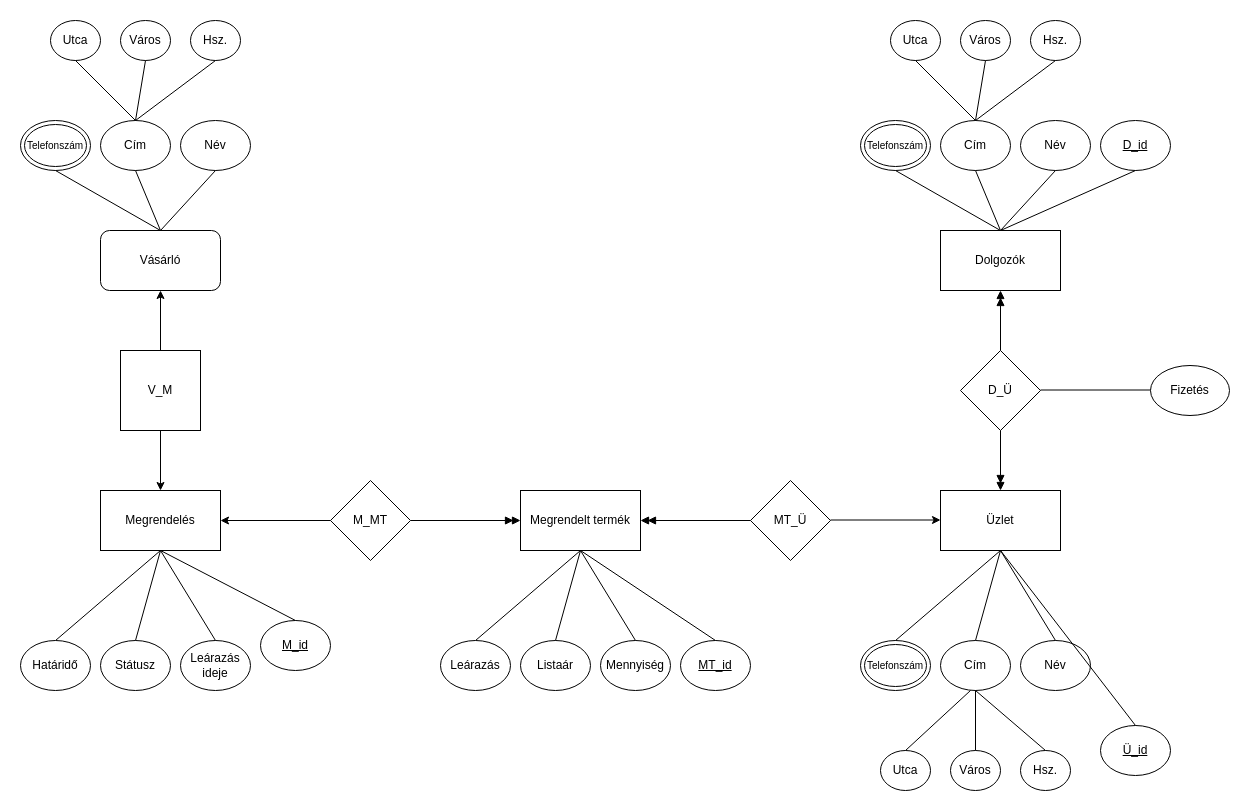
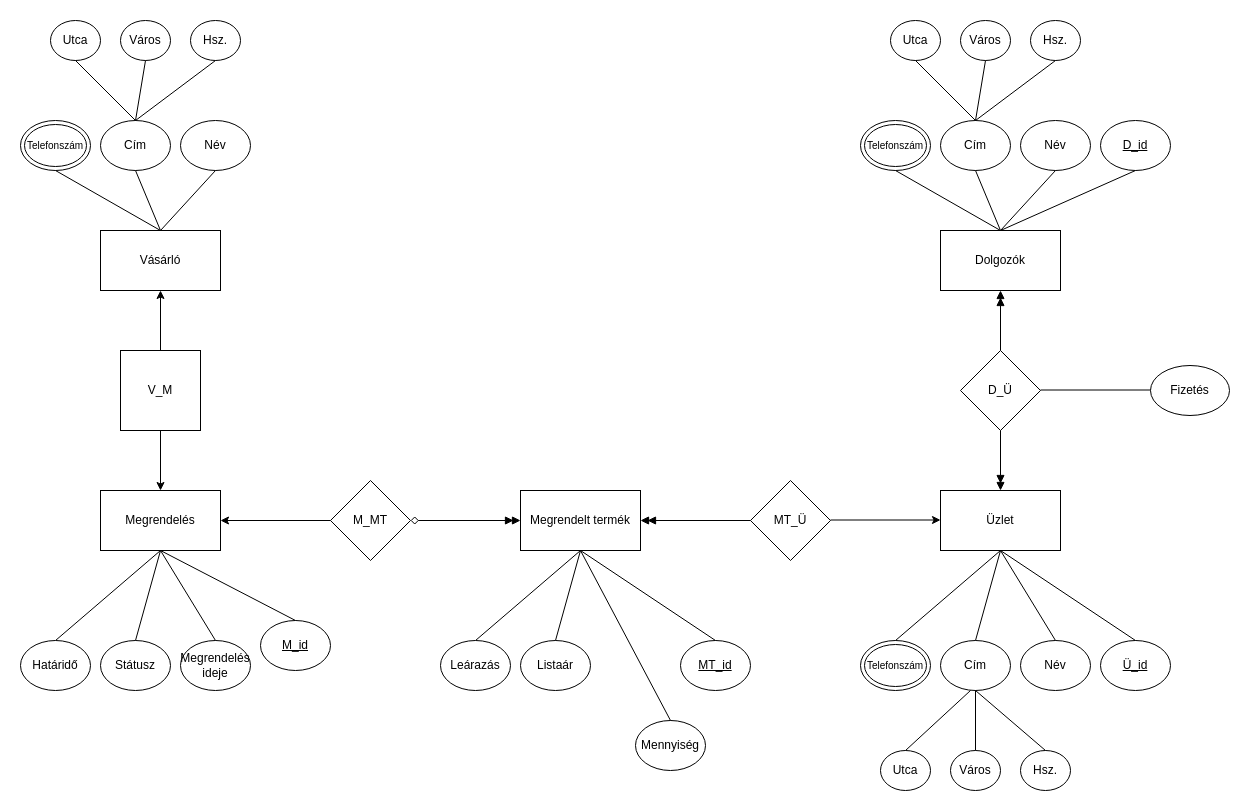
  <mxCell id="0" />
  <mxCell id="1" parent="0" />
- <mxCell id="2" value="&lt;div&gt;Vásárló&lt;/div&gt;" style="whiteSpace=wrap;html=1;rounded=1;" parent="1" vertex="1"><mxGeometry x="100" y="230" width="120" height="60" as="geometry" /></mxCell>
+ <mxCell id="2" value="&lt;div&gt;Vásárló&lt;/div&gt;" style="rounded=0;whiteSpace=wrap;html=1;" parent="1" vertex="1"><mxGeometry x="100" y="230" width="120" height="60" as="geometry" /></mxCell>
  <mxCell id="3" value="Megrendelés" style="rounded=0;whiteSpace=wrap;html=1;" parent="1" vertex="1"><mxGeometry x="100" y="490" width="120" height="60" as="geometry" /></mxCell>
- <mxCell id="4" value="" style="edgeStyle=orthogonalEdgeStyle;rounded=0;orthogonalLoop=1;jettySize=auto;html=1;startArrow=doubleBlock;startFill=1;endArrow=none;endFill=0;" parent="1" source="5" target="9" edge="1"><mxGeometry relative="1" as="geometry" /></mxCell>
+ <mxCell id="4" value="" style="edgeStyle=orthogonalEdgeStyle;rounded=0;orthogonalLoop=1;jettySize=auto;html=1;startArrow=doubleBlock;startFill=1;endArrow=diamond;endFill=0;" parent="1" source="5" target="9" edge="1"><mxGeometry relative="1" as="geometry" /></mxCell>
  <mxCell id="5" value="Megrendelt termék" style="rounded=0;whiteSpace=wrap;html=1;" parent="1" vertex="1"><mxGeometry x="520" y="490" width="120" height="60" as="geometry" /></mxCell>
  <mxCell id="6" value="Üzlet" style="rounded=0;whiteSpace=wrap;html=1;" parent="1" vertex="1"><mxGeometry x="940" y="490" width="120" height="60" as="geometry" /></mxCell>
  <mxCell id="7" value="Dolgozók" style="rounded=0;whiteSpace=wrap;html=1;" parent="1" vertex="1"><mxGeometry x="940" y="230" width="120" height="60" as="geometry" /></mxCell>
  <mxCell id="8" value="V_M" style="whiteSpace=wrap;html=1;rounded=0;" parent="1" vertex="1"><mxGeometry x="120" y="350" width="80" height="80" as="geometry" /></mxCell>
  <mxCell id="9" value="M_MT" style="rhombus;whiteSpace=wrap;html=1;" parent="1" vertex="1"><mxGeometry x="330" y="480" width="80" height="80" as="geometry" /></mxCell>
  <mxCell id="10" value="MT_Ü" style="rhombus;whiteSpace=wrap;html=1;" parent="1" vertex="1"><mxGeometry x="750" y="480" width="80" height="80" as="geometry" /></mxCell>
  <mxCell id="11" value="D_Ü" style="rhombus;whiteSpace=wrap;html=1;" parent="1" vertex="1"><mxGeometry x="960" y="350" width="80" height="80" as="geometry" /></mxCell>
  <mxCell id="12" value="Fizetés" style="ellipse;whiteSpace=wrap;html=1;" parent="1" vertex="1"><mxGeometry x="1150" y="365" width="79" height="50" as="geometry" /></mxCell>
  <mxCell id="13" value="" style="endArrow=classic;html=1;rounded=0;entryX=0.5;entryY=1;entryDx=0;entryDy=0;exitX=0.5;exitY=0;exitDx=0;exitDy=0;endFill=1;" parent="1" source="8" target="2" edge="1"><mxGeometry width="50" height="50" relative="1" as="geometry"><mxPoint x="500" y="520" as="sourcePoint" /><mxPoint x="550" y="470" as="targetPoint" /></mxGeometry></mxCell>
  <mxCell id="14" value="" style="endArrow=none;html=1;rounded=0;entryX=0.5;entryY=1;entryDx=0;entryDy=0;exitX=0.5;exitY=0;exitDx=0;exitDy=0;startArrow=classic;startFill=1;" parent="1" source="3" target="8" edge="1"><mxGeometry width="50" height="50" relative="1" as="geometry"><mxPoint x="500" y="520" as="sourcePoint" /><mxPoint x="550" y="470" as="targetPoint" /></mxGeometry></mxCell>
  <mxCell id="15" value="" style="endArrow=classic;html=1;rounded=0;entryX=1;entryY=0.5;entryDx=0;entryDy=0;endFill=1;" parent="1" target="3" edge="1"><mxGeometry width="50" height="50" relative="1" as="geometry"><mxPoint x="330" y="520" as="sourcePoint" /><mxPoint x="550" y="470" as="targetPoint" /></mxGeometry></mxCell>
  <mxCell id="16" value="" style="endArrow=doubleBlock;html=1;rounded=0;entryX=1;entryY=0.5;entryDx=0;entryDy=0;exitX=0;exitY=0.5;exitDx=0;exitDy=0;startArrow=none;startFill=0;endFill=1;" parent="1" source="10" edge="1" target="5"><mxGeometry width="50" height="50" relative="1" as="geometry"><mxPoint x="740" y="519.5" as="sourcePoint" /><mxPoint x="630" y="519.5" as="targetPoint" /></mxGeometry></mxCell>
  <mxCell id="17" value="" style="endArrow=none;html=1;rounded=0;entryX=1;entryY=0.5;entryDx=0;entryDy=0;startArrow=classic;startFill=1;" parent="1" edge="1"><mxGeometry width="50" height="50" relative="1" as="geometry"><mxPoint x="940" y="519.5" as="sourcePoint" /><mxPoint x="830" y="519.5" as="targetPoint" /></mxGeometry></mxCell>
  <mxCell id="18" value="" style="endArrow=doubleBlock;html=1;rounded=0;entryX=0.5;entryY=0;entryDx=0;entryDy=0;exitX=0.5;exitY=1;exitDx=0;exitDy=0;startArrow=none;startFill=0;endFill=1;" parent="1" source="11" target="6" edge="1"><mxGeometry width="50" height="50" relative="1" as="geometry"><mxPoint x="370" y="560" as="sourcePoint" /><mxPoint x="260" y="560" as="targetPoint" /></mxGeometry></mxCell>
  <mxCell id="19" value="" style="endArrow=none;html=1;rounded=0;entryX=0.5;entryY=0;entryDx=0;entryDy=0;exitX=0.5;exitY=1;exitDx=0;exitDy=0;startArrow=doubleBlock;startFill=1;" parent="1" source="7" target="11" edge="1"><mxGeometry width="50" height="50" relative="1" as="geometry"><mxPoint x="980" y="320" as="sourcePoint" /><mxPoint x="270" y="570" as="targetPoint" /></mxGeometry></mxCell>
  <mxCell id="20" value="" style="endArrow=none;html=1;rounded=0;entryX=1;entryY=0.5;entryDx=0;entryDy=0;" parent="1" edge="1"><mxGeometry width="50" height="50" relative="1" as="geometry"><mxPoint x="1150" y="389.5" as="sourcePoint" /><mxPoint x="1040" y="389.5" as="targetPoint" /></mxGeometry></mxCell>
  <mxCell id="21" value="Név" style="ellipse;whiteSpace=wrap;html=1;" vertex="1" parent="1"><mxGeometry x="180" y="120" width="70" height="50" as="geometry" /></mxCell>
  <mxCell id="22" value="Cím" style="ellipse;whiteSpace=wrap;html=1;" vertex="1" parent="1"><mxGeometry x="100" y="120" width="70" height="50" as="geometry" /></mxCell>
  <mxCell id="23" value="&lt;font style=&quot;font-size: 10px;&quot;&gt;Telefonszám&lt;/font&gt;" style="ellipse;shape=doubleEllipse;whiteSpace=wrap;html=1;" vertex="1" parent="1"><mxGeometry x="20" y="120" width="70" height="50" as="geometry" /></mxCell>
  <mxCell id="24" value="Utca" style="ellipse;whiteSpace=wrap;html=1;" vertex="1" parent="1"><mxGeometry x="50" y="20" width="50" height="40" as="geometry" /></mxCell>
  <mxCell id="25" value="Város" style="ellipse;whiteSpace=wrap;html=1;" vertex="1" parent="1"><mxGeometry x="120" y="20" width="50" height="40" as="geometry" /></mxCell>
  <mxCell id="26" value="Hsz." style="ellipse;whiteSpace=wrap;html=1;" vertex="1" parent="1"><mxGeometry x="190" y="20" width="50" height="40" as="geometry" /></mxCell>
  <mxCell id="27" value="" style="endArrow=none;html=1;rounded=0;entryX=0.5;entryY=0;entryDx=0;entryDy=0;exitX=0.5;exitY=1;exitDx=0;exitDy=0;" edge="1" parent="1" source="24" target="22"><mxGeometry width="50" height="50" relative="1" as="geometry"><mxPoint x="630" y="440" as="sourcePoint" /><mxPoint x="680" y="390" as="targetPoint" /></mxGeometry></mxCell>
  <mxCell id="28" value="" style="endArrow=none;html=1;rounded=0;entryX=0.5;entryY=0;entryDx=0;entryDy=0;exitX=0.5;exitY=1;exitDx=0;exitDy=0;" edge="1" parent="1" source="25" target="22"><mxGeometry width="50" height="50" relative="1" as="geometry"><mxPoint x="140" y="60" as="sourcePoint" /><mxPoint x="200" y="120" as="targetPoint" /></mxGeometry></mxCell>
  <mxCell id="29" value="" style="endArrow=none;html=1;rounded=0;entryX=0.5;entryY=1;entryDx=0;entryDy=0;exitX=0.5;exitY=0;exitDx=0;exitDy=0;" edge="1" parent="1" source="22" target="26"><mxGeometry width="50" height="50" relative="1" as="geometry"><mxPoint x="95" y="80" as="sourcePoint" /><mxPoint x="155" y="140" as="targetPoint" /></mxGeometry></mxCell>
  <mxCell id="30" value="" style="endArrow=none;html=1;rounded=0;entryX=0.5;entryY=1;entryDx=0;entryDy=0;exitX=0.5;exitY=0;exitDx=0;exitDy=0;" edge="1" parent="1" source="2" target="23"><mxGeometry width="50" height="50" relative="1" as="geometry"><mxPoint x="630" y="440" as="sourcePoint" /><mxPoint x="680" y="390" as="targetPoint" /></mxGeometry></mxCell>
  <mxCell id="31" value="" style="endArrow=none;html=1;rounded=0;entryX=0.5;entryY=0;entryDx=0;entryDy=0;exitX=0.5;exitY=1;exitDx=0;exitDy=0;" edge="1" parent="1" source="22" target="2"><mxGeometry width="50" height="50" relative="1" as="geometry"><mxPoint x="130" y="170" as="sourcePoint" /><mxPoint x="165" y="150" as="targetPoint" /></mxGeometry></mxCell>
  <mxCell id="32" value="" style="endArrow=none;html=1;rounded=0;entryX=0.5;entryY=0;entryDx=0;entryDy=0;exitX=0.5;exitY=1;exitDx=0;exitDy=0;" edge="1" parent="1" source="21" target="2"><mxGeometry width="50" height="50" relative="1" as="geometry"><mxPoint x="145" y="180" as="sourcePoint" /><mxPoint x="170" y="240" as="targetPoint" /></mxGeometry></mxCell>
  <mxCell id="33" value="&lt;u&gt;M_id&lt;/u&gt;" style="ellipse;whiteSpace=wrap;html=1;" vertex="1" parent="1"><mxGeometry x="260" y="620" width="70" height="50" as="geometry" /></mxCell>
- <mxCell id="34" value="Leárazás ideje" style="ellipse;whiteSpace=wrap;html=1;" vertex="1" parent="1"><mxGeometry x="180" y="640" width="70" height="50" as="geometry" /></mxCell>
+ <mxCell id="34" value="Megrendelés ideje" style="ellipse;whiteSpace=wrap;html=1;" vertex="1" parent="1"><mxGeometry x="180" y="640" width="70" height="50" as="geometry" /></mxCell>
  <mxCell id="35" value="Státusz" style="ellipse;whiteSpace=wrap;html=1;" vertex="1" parent="1"><mxGeometry x="100" y="640" width="70" height="50" as="geometry" /></mxCell>
  <mxCell id="36" value="" style="endArrow=none;html=1;rounded=0;entryX=0.5;entryY=0;entryDx=0;entryDy=0;" edge="1" parent="1"><mxGeometry width="50" height="50" relative="1" as="geometry"><mxPoint x="160" y="550" as="sourcePoint" /><mxPoint x="55" y="640" as="targetPoint" /></mxGeometry></mxCell>
  <mxCell id="37" value="" style="endArrow=none;html=1;rounded=0;exitX=0.5;exitY=0;exitDx=0;exitDy=0;" edge="1" parent="1" source="35"><mxGeometry width="50" height="50" relative="1" as="geometry"><mxPoint x="130" y="690" as="sourcePoint" /><mxPoint x="160" y="550" as="targetPoint" /></mxGeometry></mxCell>
  <mxCell id="38" value="" style="endArrow=none;html=1;rounded=0;exitX=0.5;exitY=0;exitDx=0;exitDy=0;" edge="1" parent="1" source="34"><mxGeometry width="50" height="50" relative="1" as="geometry"><mxPoint x="145" y="700" as="sourcePoint" /><mxPoint x="160" y="550" as="targetPoint" /></mxGeometry></mxCell>
  <mxCell id="39" value="" style="endArrow=none;html=1;rounded=0;entryX=0.5;entryY=1;entryDx=0;entryDy=0;exitX=0.5;exitY=0;exitDx=0;exitDy=0;" edge="1" parent="1" source="33" target="3"><mxGeometry width="50" height="50" relative="1" as="geometry"><mxPoint x="155" y="710" as="sourcePoint" /><mxPoint x="160" y="600" as="targetPoint" /></mxGeometry></mxCell>
  <mxCell id="40" value="&lt;u&gt;MT_id&lt;/u&gt;" style="ellipse;whiteSpace=wrap;html=1;" vertex="1" parent="1"><mxGeometry x="680" y="640" width="70" height="50" as="geometry" /></mxCell>
- <mxCell id="41" value="Mennyiség" style="ellipse;whiteSpace=wrap;html=1;" vertex="1" parent="1"><mxGeometry x="600" y="640" width="70" height="50" as="geometry" /></mxCell>
+ <mxCell id="41" value="Mennyiség" style="ellipse;whiteSpace=wrap;html=1;" vertex="1" parent="1"><mxGeometry x="635" y="720" width="70" height="50" as="geometry" /></mxCell>
  <mxCell id="42" value="Listaár" style="ellipse;whiteSpace=wrap;html=1;" vertex="1" parent="1"><mxGeometry x="520" y="640" width="70" height="50" as="geometry" /></mxCell>
  <mxCell id="43" value="" style="endArrow=none;html=1;rounded=0;entryX=0.5;entryY=0;entryDx=0;entryDy=0;" edge="1" parent="1"><mxGeometry width="50" height="50" relative="1" as="geometry"><mxPoint x="580" y="550" as="sourcePoint" /><mxPoint x="475" y="640" as="targetPoint" /></mxGeometry></mxCell>
  <mxCell id="44" value="" style="endArrow=none;html=1;rounded=0;exitX=0.5;exitY=0;exitDx=0;exitDy=0;" edge="1" parent="1" source="42"><mxGeometry width="50" height="50" relative="1" as="geometry"><mxPoint x="550" y="690" as="sourcePoint" /><mxPoint x="580" y="550" as="targetPoint" /></mxGeometry></mxCell>
  <mxCell id="45" value="" style="endArrow=none;html=1;rounded=0;exitX=0.5;exitY=0;exitDx=0;exitDy=0;" edge="1" parent="1" source="41"><mxGeometry width="50" height="50" relative="1" as="geometry"><mxPoint x="565" y="700" as="sourcePoint" /><mxPoint x="580" y="550" as="targetPoint" /></mxGeometry></mxCell>
  <mxCell id="46" value="" style="endArrow=none;html=1;rounded=0;entryX=0.5;entryY=1;entryDx=0;entryDy=0;exitX=0.5;exitY=0;exitDx=0;exitDy=0;" edge="1" parent="1" source="40"><mxGeometry width="50" height="50" relative="1" as="geometry"><mxPoint x="575" y="710" as="sourcePoint" /><mxPoint x="580" y="550" as="targetPoint" /></mxGeometry></mxCell>
- <mxCell id="47" value="&lt;u&gt;Ü_id&lt;/u&gt;" style="ellipse;whiteSpace=wrap;html=1;" vertex="1" parent="1"><mxGeometry x="1100" y="725" width="70" height="50" as="geometry" /></mxCell>
+ <mxCell id="47" value="&lt;u&gt;Ü_id&lt;/u&gt;" style="ellipse;whiteSpace=wrap;html=1;" vertex="1" parent="1"><mxGeometry x="1100" y="640" width="70" height="50" as="geometry" /></mxCell>
  <mxCell id="48" value="Név" style="ellipse;whiteSpace=wrap;html=1;" vertex="1" parent="1"><mxGeometry x="1020" y="640" width="70" height="50" as="geometry" /></mxCell>
  <mxCell id="49" value="Cím" style="ellipse;whiteSpace=wrap;html=1;" vertex="1" parent="1"><mxGeometry x="940" y="640" width="70" height="50" as="geometry" /></mxCell>
  <mxCell id="50" value="&lt;font style=&quot;font-size: 10px;&quot;&gt;Telefonszám&lt;/font&gt;" style="ellipse;shape=doubleEllipse;whiteSpace=wrap;html=1;" vertex="1" parent="1"><mxGeometry x="860" y="640" width="70" height="50" as="geometry" /></mxCell>
  <mxCell id="51" value="" style="endArrow=none;html=1;rounded=0;entryX=0.5;entryY=0;entryDx=0;entryDy=0;" edge="1" parent="1" target="50"><mxGeometry width="50" height="50" relative="1" as="geometry"><mxPoint x="1000" y="550" as="sourcePoint" /><mxPoint x="1520" y="910" as="targetPoint" /></mxGeometry></mxCell>
  <mxCell id="52" value="" style="endArrow=none;html=1;rounded=0;exitX=0.5;exitY=0;exitDx=0;exitDy=0;" edge="1" parent="1" source="49"><mxGeometry width="50" height="50" relative="1" as="geometry"><mxPoint x="970" y="690" as="sourcePoint" /><mxPoint x="1000" y="550" as="targetPoint" /></mxGeometry></mxCell>
  <mxCell id="53" value="" style="endArrow=none;html=1;rounded=0;exitX=0.5;exitY=0;exitDx=0;exitDy=0;" edge="1" parent="1" source="48"><mxGeometry width="50" height="50" relative="1" as="geometry"><mxPoint x="985" y="700" as="sourcePoint" /><mxPoint x="1000" y="550" as="targetPoint" /></mxGeometry></mxCell>
  <mxCell id="54" value="" style="endArrow=none;html=1;rounded=0;entryX=0.5;entryY=1;entryDx=0;entryDy=0;exitX=0.5;exitY=0;exitDx=0;exitDy=0;" edge="1" parent="1" source="47"><mxGeometry width="50" height="50" relative="1" as="geometry"><mxPoint x="995" y="710" as="sourcePoint" /><mxPoint x="1000" y="550" as="targetPoint" /></mxGeometry></mxCell>
  <mxCell id="55" value="&lt;u&gt;D_id&lt;/u&gt;" style="ellipse;whiteSpace=wrap;html=1;" vertex="1" parent="1"><mxGeometry x="1100" y="120" width="70" height="50" as="geometry" /></mxCell>
  <mxCell id="56" value="Név" style="ellipse;whiteSpace=wrap;html=1;" vertex="1" parent="1"><mxGeometry x="1020" y="120" width="70" height="50" as="geometry" /></mxCell>
  <mxCell id="57" value="Cím" style="ellipse;whiteSpace=wrap;html=1;" vertex="1" parent="1"><mxGeometry x="940" y="120" width="70" height="50" as="geometry" /></mxCell>
  <mxCell id="58" value="&lt;font style=&quot;font-size: 10px;&quot;&gt;Telefonszám&lt;/font&gt;" style="ellipse;shape=doubleEllipse;whiteSpace=wrap;html=1;" vertex="1" parent="1"><mxGeometry x="860" y="120" width="70" height="50" as="geometry" /></mxCell>
  <mxCell id="59" value="" style="endArrow=none;html=1;rounded=0;entryX=0.5;entryY=1;entryDx=0;entryDy=0;exitX=0.5;exitY=0;exitDx=0;exitDy=0;" edge="1" parent="1" target="58"><mxGeometry width="50" height="50" relative="1" as="geometry"><mxPoint x="1000" y="230" as="sourcePoint" /><mxPoint x="1520" y="390" as="targetPoint" /></mxGeometry></mxCell>
  <mxCell id="60" value="" style="endArrow=none;html=1;rounded=0;entryX=0.5;entryY=0;entryDx=0;entryDy=0;exitX=0.5;exitY=1;exitDx=0;exitDy=0;" edge="1" parent="1" source="57"><mxGeometry width="50" height="50" relative="1" as="geometry"><mxPoint x="970" y="170" as="sourcePoint" /><mxPoint x="1000" y="230" as="targetPoint" /></mxGeometry></mxCell>
  <mxCell id="61" value="" style="endArrow=none;html=1;rounded=0;entryX=0.5;entryY=0;entryDx=0;entryDy=0;exitX=0.5;exitY=1;exitDx=0;exitDy=0;" edge="1" parent="1" source="56"><mxGeometry width="50" height="50" relative="1" as="geometry"><mxPoint x="985" y="180" as="sourcePoint" /><mxPoint x="1000" y="230" as="targetPoint" /></mxGeometry></mxCell>
  <mxCell id="62" value="" style="endArrow=none;html=1;rounded=0;entryX=0.5;entryY=0;entryDx=0;entryDy=0;exitX=0.5;exitY=1;exitDx=0;exitDy=0;" edge="1" parent="1" source="55"><mxGeometry width="50" height="50" relative="1" as="geometry"><mxPoint x="995" y="190" as="sourcePoint" /><mxPoint x="1000" y="230" as="targetPoint" /></mxGeometry></mxCell>
  <mxCell id="63" value="Határidő" style="ellipse;whiteSpace=wrap;html=1;" vertex="1" parent="1"><mxGeometry x="20" y="640" width="70" height="50" as="geometry" /></mxCell>
  <mxCell id="64" value="Leárazás" style="ellipse;whiteSpace=wrap;html=1;" vertex="1" parent="1"><mxGeometry x="440" y="640" width="70" height="50" as="geometry" /></mxCell>
  <mxCell id="65" value="Utca" style="ellipse;whiteSpace=wrap;html=1;" vertex="1" parent="1"><mxGeometry x="880" y="750" width="50" height="40" as="geometry" /></mxCell>
  <mxCell id="66" value="Város" style="ellipse;whiteSpace=wrap;html=1;" vertex="1" parent="1"><mxGeometry x="950" y="750" width="50" height="40" as="geometry" /></mxCell>
  <mxCell id="67" value="Hsz." style="ellipse;whiteSpace=wrap;html=1;" vertex="1" parent="1"><mxGeometry x="1020" y="750" width="50" height="40" as="geometry" /></mxCell>
  <mxCell id="68" value="" style="endArrow=none;html=1;rounded=0;exitX=0.5;exitY=0;exitDx=0;exitDy=0;" edge="1" parent="1" source="65"><mxGeometry width="50" height="50" relative="1" as="geometry"><mxPoint x="1460" y="1170" as="sourcePoint" /><mxPoint x="970" y="690" as="targetPoint" /></mxGeometry></mxCell>
  <mxCell id="69" value="" style="endArrow=none;html=1;rounded=0;" edge="1" parent="1"><mxGeometry width="50" height="50" relative="1" as="geometry"><mxPoint x="975" y="750" as="sourcePoint" /><mxPoint x="975" y="690" as="targetPoint" /></mxGeometry></mxCell>
  <mxCell id="70" value="" style="endArrow=none;html=1;rounded=0;entryX=0.5;entryY=0;entryDx=0;entryDy=0;exitX=0.5;exitY=1;exitDx=0;exitDy=0;" edge="1" parent="1" target="67" source="49"><mxGeometry width="50" height="50" relative="1" as="geometry"><mxPoint x="965" y="850" as="sourcePoint" /><mxPoint x="985" y="870" as="targetPoint" /></mxGeometry></mxCell>
  <mxCell id="71" value="Utca" style="ellipse;whiteSpace=wrap;html=1;" vertex="1" parent="1"><mxGeometry x="890" y="20" width="50" height="40" as="geometry" /></mxCell>
  <mxCell id="72" value="Város" style="ellipse;whiteSpace=wrap;html=1;" vertex="1" parent="1"><mxGeometry x="960" y="20" width="50" height="40" as="geometry" /></mxCell>
  <mxCell id="73" value="Hsz." style="ellipse;whiteSpace=wrap;html=1;" vertex="1" parent="1"><mxGeometry x="1030" y="20" width="50" height="40" as="geometry" /></mxCell>
  <mxCell id="74" value="" style="endArrow=none;html=1;rounded=0;entryX=0.5;entryY=0;entryDx=0;entryDy=0;exitX=0.5;exitY=1;exitDx=0;exitDy=0;" edge="1" parent="1" source="71"><mxGeometry width="50" height="50" relative="1" as="geometry"><mxPoint x="1470" y="440" as="sourcePoint" /><mxPoint x="975" y="120" as="targetPoint" /></mxGeometry></mxCell>
  <mxCell id="75" value="" style="endArrow=none;html=1;rounded=0;entryX=0.5;entryY=0;entryDx=0;entryDy=0;exitX=0.5;exitY=1;exitDx=0;exitDy=0;" edge="1" parent="1" source="72"><mxGeometry width="50" height="50" relative="1" as="geometry"><mxPoint x="980" y="60" as="sourcePoint" /><mxPoint x="975" y="120" as="targetPoint" /></mxGeometry></mxCell>
  <mxCell id="76" value="" style="endArrow=none;html=1;rounded=0;entryX=0.5;entryY=1;entryDx=0;entryDy=0;exitX=0.5;exitY=0;exitDx=0;exitDy=0;" edge="1" parent="1" target="73"><mxGeometry width="50" height="50" relative="1" as="geometry"><mxPoint x="975" y="120" as="sourcePoint" /><mxPoint x="995" y="140" as="targetPoint" /></mxGeometry></mxCell>
